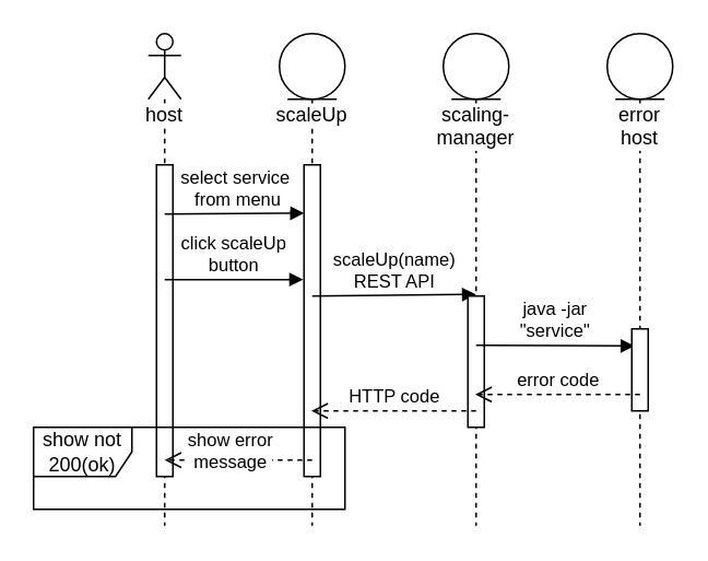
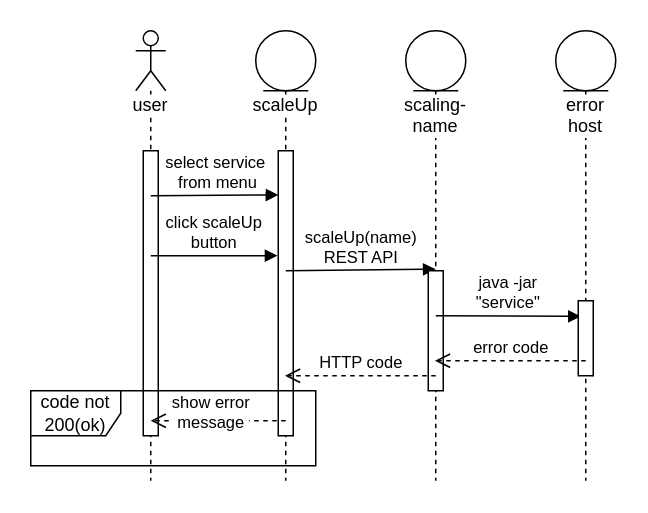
  <mxCell id="0" />
  <mxCell id="1" parent="0" />
- <mxCell id="2" value="host" style="shape=umlLifeline;participant=umlActor;perimeter=lifelinePerimeter;whiteSpace=wrap;html=1;container=1;collapsible=0;recursiveResize=0;verticalAlign=top;spacingTop=36;labelBackgroundColor=#ffffff;outlineConnect=0;" vertex="1" parent="1"><mxGeometry x="90" y="20" width="20" height="300" as="geometry" /></mxCell>
+ <mxCell id="2" value="user" style="shape=umlLifeline;participant=umlActor;perimeter=lifelinePerimeter;whiteSpace=wrap;html=1;container=1;collapsible=0;recursiveResize=0;verticalAlign=top;spacingTop=36;labelBackgroundColor=#ffffff;outlineConnect=0;" vertex="1" parent="1"><mxGeometry x="90" y="20" width="20" height="300" as="geometry" /></mxCell>
  <mxCell id="3" value="" style="html=1;points=[];perimeter=orthogonalPerimeter;" vertex="1" parent="2"><mxGeometry x="5" y="80" width="10" height="190" as="geometry" /></mxCell>
  <mxCell id="4" value="click scaleUp&lt;br&gt;button" style="html=1;verticalAlign=bottom;endArrow=block;entryX=-0.042;entryY=0.368;entryDx=0;entryDy=0;entryPerimeter=0;" edge="1" parent="2" target="6"><mxGeometry width="80" relative="1" as="geometry"><mxPoint x="10" y="150" as="sourcePoint" /><mxPoint x="90" y="150" as="targetPoint" /></mxGeometry></mxCell>
  <mxCell id="5" value="scaleUp" style="shape=umlLifeline;participant=umlEntity;perimeter=lifelinePerimeter;whiteSpace=wrap;html=1;container=1;collapsible=0;recursiveResize=0;verticalAlign=top;spacingTop=36;labelBackgroundColor=#ffffff;outlineConnect=0;" vertex="1" parent="1"><mxGeometry x="170" y="20" width="40" height="300" as="geometry" /></mxCell>
  <mxCell id="6" value="" style="html=1;points=[];perimeter=orthogonalPerimeter;" vertex="1" parent="5"><mxGeometry x="15" y="80" width="10" height="190" as="geometry" /></mxCell>
  <mxCell id="7" value="scaleUp(name)&lt;br&gt;REST API" style="html=1;verticalAlign=bottom;endArrow=block;" edge="1" parent="5"><mxGeometry width="80" relative="1" as="geometry"><mxPoint x="20" y="160" as="sourcePoint" /><mxPoint x="120" y="159" as="targetPoint" /></mxGeometry></mxCell>
- <mxCell id="8" value="scaling-manager" style="shape=umlLifeline;participant=umlEntity;perimeter=lifelinePerimeter;whiteSpace=wrap;html=1;container=1;collapsible=0;recursiveResize=0;verticalAlign=top;spacingTop=36;labelBackgroundColor=#ffffff;outlineConnect=0;" vertex="1" parent="1"><mxGeometry x="270" y="20" width="40" height="300" as="geometry" /></mxCell>
+ <mxCell id="8" value="scaling-name" style="shape=umlLifeline;participant=umlEntity;perimeter=lifelinePerimeter;whiteSpace=wrap;html=1;container=1;collapsible=0;recursiveResize=0;verticalAlign=top;spacingTop=36;labelBackgroundColor=#ffffff;outlineConnect=0;" vertex="1" parent="1"><mxGeometry x="270" y="20" width="40" height="300" as="geometry" /></mxCell>
  <mxCell id="9" value="" style="html=1;points=[];perimeter=orthogonalPerimeter;" vertex="1" parent="8"><mxGeometry x="15" y="160" width="10" height="80" as="geometry" /></mxCell>
  <mxCell id="10" value="java -jar &lt;br&gt;&quot;service&quot;" style="html=1;verticalAlign=bottom;endArrow=block;entryX=0.177;entryY=0.209;entryDx=0;entryDy=0;entryPerimeter=0;" edge="1" parent="8" target="12"><mxGeometry width="80" relative="1" as="geometry"><mxPoint x="20" y="190" as="sourcePoint" /><mxPoint x="110" y="190" as="targetPoint" /></mxGeometry></mxCell>
  <mxCell id="11" value="error host" style="shape=umlLifeline;participant=umlEntity;perimeter=lifelinePerimeter;whiteSpace=wrap;html=1;container=1;collapsible=0;recursiveResize=0;verticalAlign=top;spacingTop=36;labelBackgroundColor=#ffffff;outlineConnect=0;" vertex="1" parent="1"><mxGeometry x="370" y="20" width="40" height="300" as="geometry" /></mxCell>
  <mxCell id="12" value="" style="html=1;points=[];perimeter=orthogonalPerimeter;" vertex="1" parent="11"><mxGeometry x="15" y="180" width="10" height="50" as="geometry" /></mxCell>
  <mxCell id="13" value="select service&lt;br&gt;&amp;nbsp;from menu" style="html=1;verticalAlign=bottom;endArrow=block;entryX=0.014;entryY=0.155;entryDx=0;entryDy=0;entryPerimeter=0;" edge="1" parent="1" target="6"><mxGeometry width="80" relative="1" as="geometry"><mxPoint x="100" y="130" as="sourcePoint" /><mxPoint x="180" y="130" as="targetPoint" /></mxGeometry></mxCell>
  <mxCell id="14" value="error code" style="html=1;verticalAlign=bottom;endArrow=open;dashed=1;endSize=8;" edge="1" parent="1" target="8"><mxGeometry relative="1" as="geometry"><mxPoint x="390" y="240" as="sourcePoint" /><mxPoint x="310" y="240" as="targetPoint" /></mxGeometry></mxCell>
  <mxCell id="15" value="HTTP code" style="html=1;verticalAlign=bottom;endArrow=open;dashed=1;endSize=8;" edge="1" parent="1" target="5"><mxGeometry relative="1" as="geometry"><mxPoint x="290" y="250" as="sourcePoint" /><mxPoint x="210" y="250" as="targetPoint" /></mxGeometry></mxCell>
- <mxCell id="16" value="show not 200(ok)" style="shape=umlFrame;whiteSpace=wrap;html=1;" vertex="1" parent="1"><mxGeometry x="20" y="260" width="190" height="50" as="geometry" /></mxCell>
+ <mxCell id="16" value="code not 200(ok)" style="shape=umlFrame;whiteSpace=wrap;html=1;" vertex="1" parent="1"><mxGeometry x="20" y="260" width="190" height="50" as="geometry" /></mxCell>
  <mxCell id="17" value="show error&lt;br&gt;message" style="html=1;verticalAlign=bottom;endArrow=open;dashed=1;endSize=8;" edge="1" parent="1"><mxGeometry x="0.111" y="10" relative="1" as="geometry"><mxPoint x="190" y="280" as="sourcePoint" /><mxPoint x="100" y="280" as="targetPoint" /><mxPoint as="offset" /></mxGeometry></mxCell>
